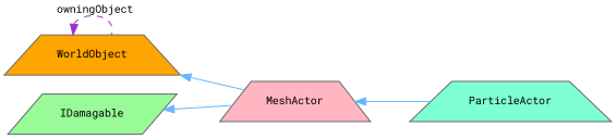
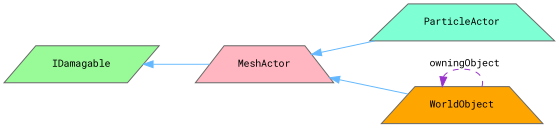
  digraph {
    fontname="Roboto Mono"
    rankdir=LR
    node [color=gray40 fontname="Roboto Mono" fontsize=10 shape=trapezium style=filled]
    edge [color=steelblue1 dir=back fontname="Roboto Mono" fontsize=10 labelfontname=Helvetica labelfontsize=10 style=solid]
    n1 [fillcolor=aquamarine fontcolor=black height=0.2 label=ParticleActor width=0.4]
    n2 [fillcolor=lightpink height=0.2 label=MeshActor width=0.4]
    n3 [fillcolor=orange height=0.2 label=WorldObject width=0.4]
    n4 [fillcolor=palegreen height=0.2 label=IDamagable shape=parallelogram width=0.4]
    n2 -> n1
-   n3 -> n2
+   n2 -> n3
    n3 -> n3 [color=darkorchid3 label=" owningObject" style=dashed]
    n4 -> n2
  }
